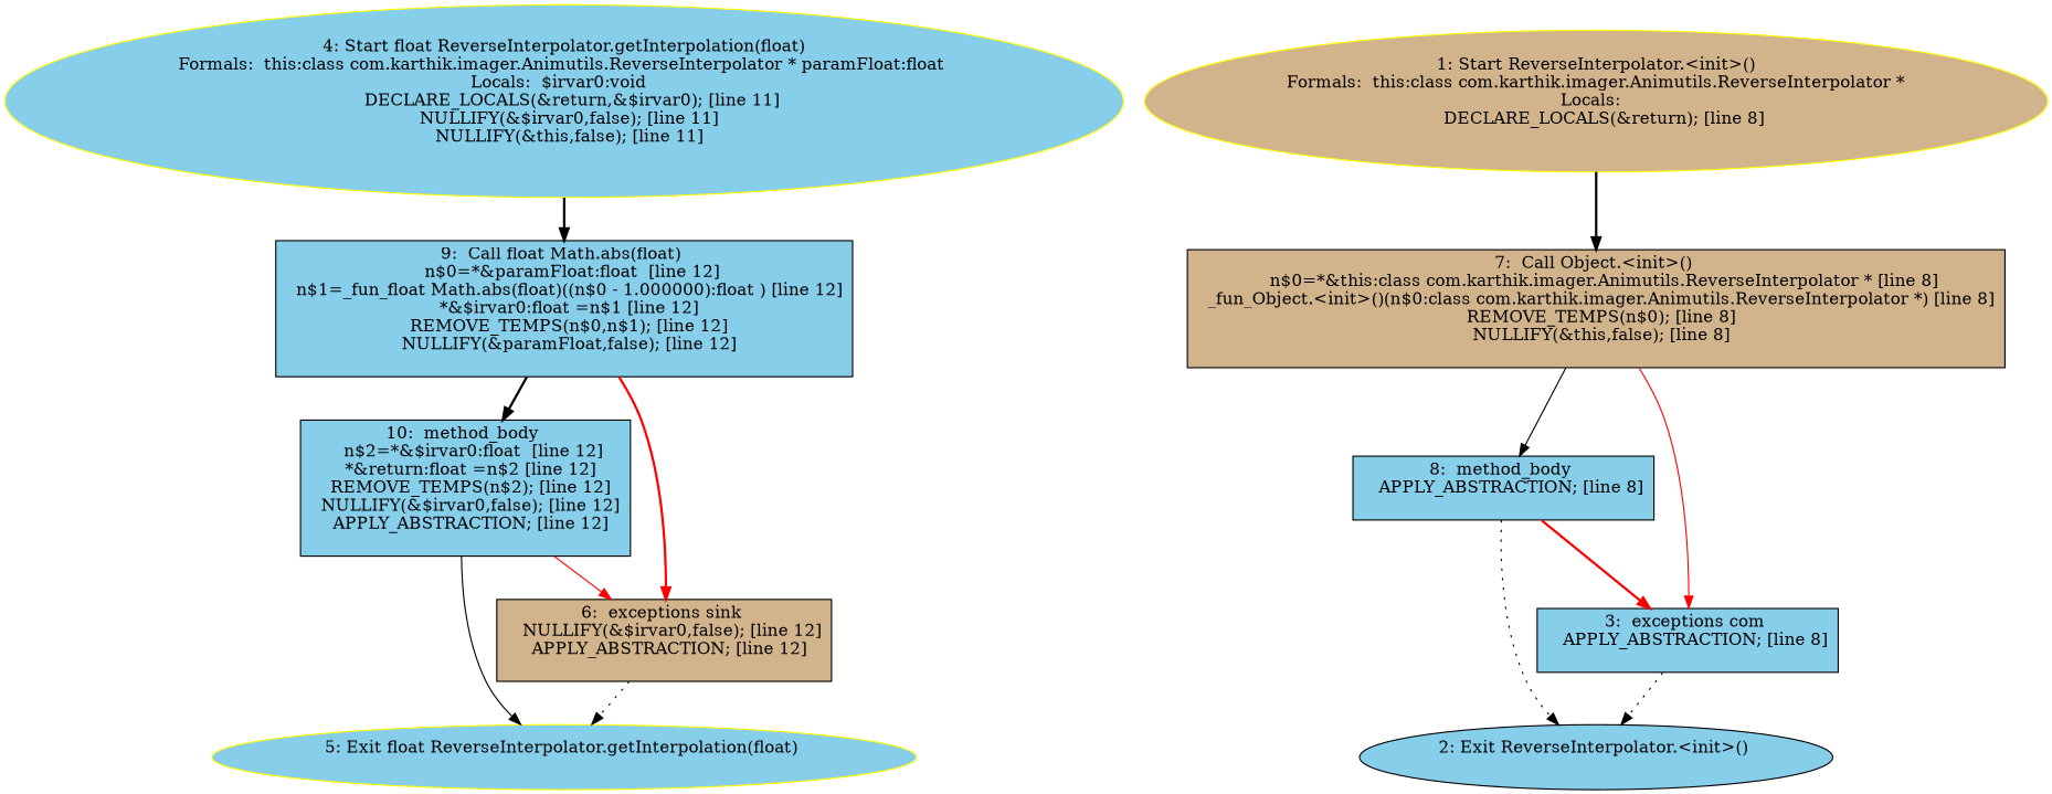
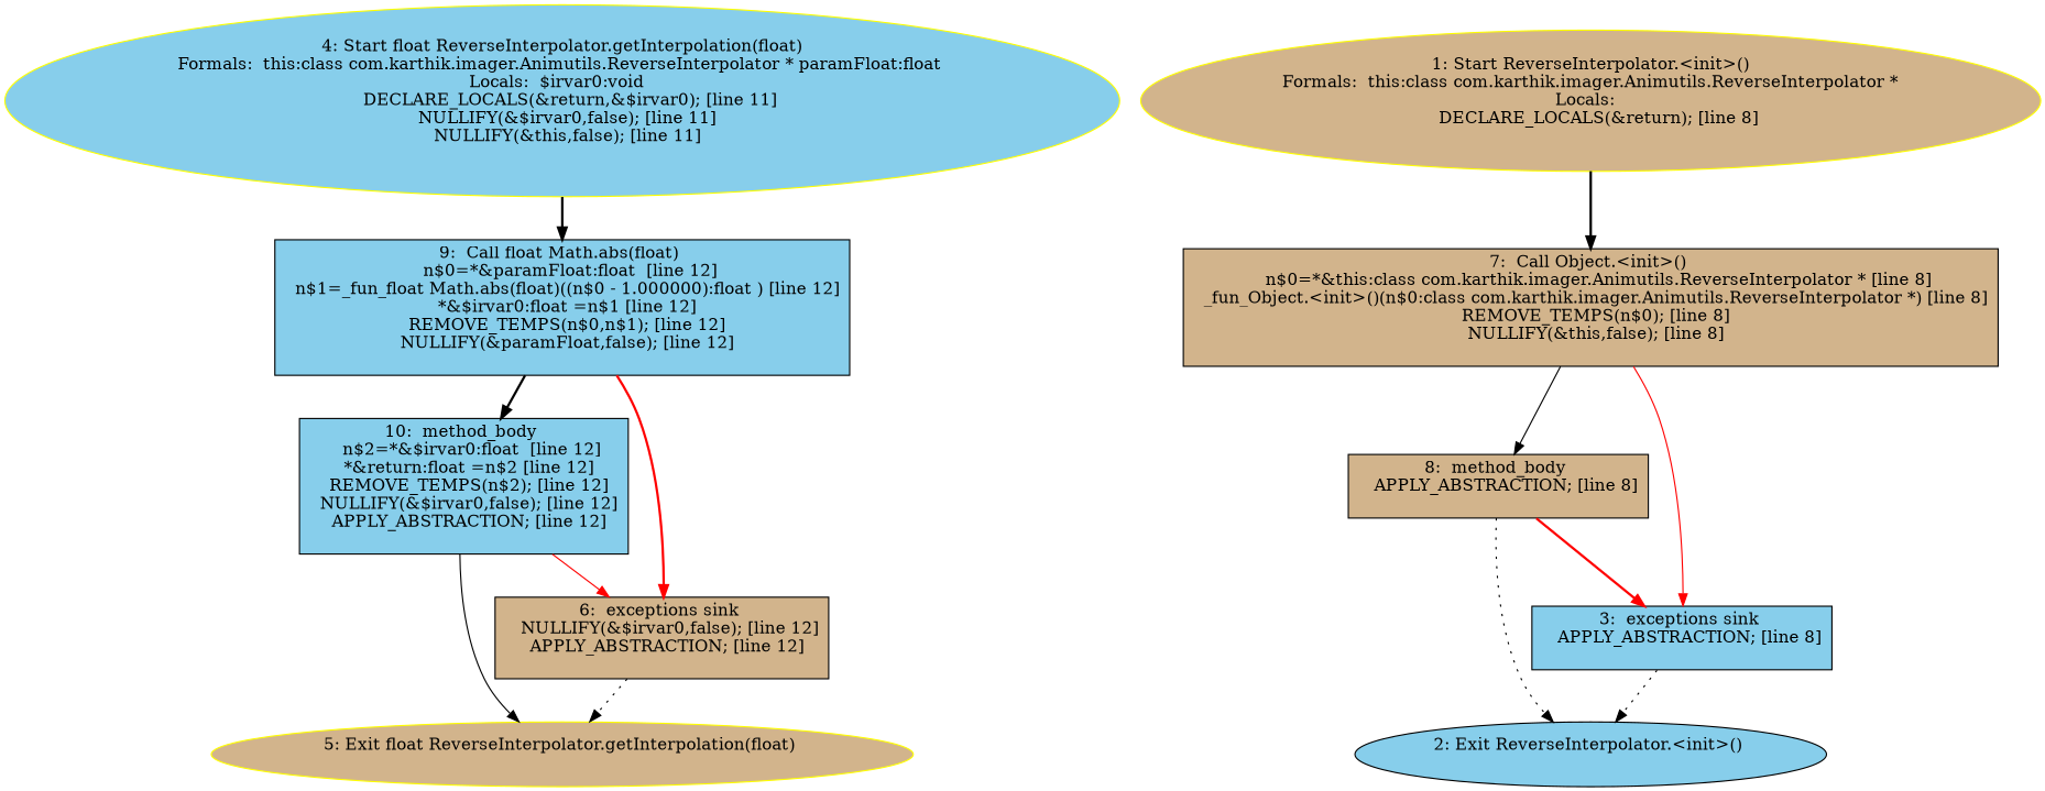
  digraph {
    node [fillcolor=skyblue shape=box style=filled]
    edge [style=bold]
    n1 [label="10:  method_body \n   n$2=*&$irvar0:float  [line 12]\n  *&return:float =n$2 [line 12]\n  REMOVE_TEMPS(n$2); [line 12]\n  NULLIFY(&$irvar0,false); [line 12]\n  APPLY_ABSTRACTION; [line 12]\n "]
-   n2 [color=yellow label="5: Exit float ReverseInterpolator.getInterpolation(float) \n  " shape=""]
+   n2 [color=yellow fillcolor=tan label="5: Exit float ReverseInterpolator.getInterpolation(float) \n  " shape=""]
    n3 [fillcolor=tan label="6:  exceptions sink \n   NULLIFY(&$irvar0,false); [line 12]\n  APPLY_ABSTRACTION; [line 12]\n "]
    n4 [label="9:  Call float Math.abs(float) \n   n$0=*&paramFloat:float  [line 12]\n  n$1=_fun_float Math.abs(float)((n$0 - 1.000000):float ) [line 12]\n  *&$irvar0:float =n$1 [line 12]\n  REMOVE_TEMPS(n$0,n$1); [line 12]\n  NULLIFY(&paramFloat,false); [line 12]\n "]
-   n5 [label="8:  method_body \n   APPLY_ABSTRACTION; [line 8]\n "]
+   n5 [fillcolor=tan label="8:  method_body \n   APPLY_ABSTRACTION; [line 8]\n "]
    n6 [color=black label="2: Exit ReverseInterpolator.<init>() \n  " shape=""]
-   n7 [label="3:  exceptions com \n   APPLY_ABSTRACTION; [line 8]\n "]
+   n7 [label="3:  exceptions sink \n   APPLY_ABSTRACTION; [line 8]\n "]
    n8 [fillcolor=tan label="7:  Call Object.<init>() \n   n$0=*&this:class com.karthik.imager.Animutils.ReverseInterpolator * [line 8]\n  _fun_Object.<init>()(n$0:class com.karthik.imager.Animutils.ReverseInterpolator *) [line 8]\n  REMOVE_TEMPS(n$0); [line 8]\n  NULLIFY(&this,false); [line 8]\n "]
    n9 [color=yellow label="4: Start float ReverseInterpolator.getInterpolation(float)\nFormals:  this:class com.karthik.imager.Animutils.ReverseInterpolator * paramFloat:float \nLocals:  $irvar0:void  \n   DECLARE_LOCALS(&return,&$irvar0); [line 11]\n  NULLIFY(&$irvar0,false); [line 11]\n  NULLIFY(&this,false); [line 11]\n " shape=""]
    n10 [color=yellow fillcolor=tan label="1: Start ReverseInterpolator.<init>()\nFormals:  this:class com.karthik.imager.Animutils.ReverseInterpolator *\nLocals:  \n   DECLARE_LOCALS(&return); [line 8]\n " shape=""]
    n1 -> n2 [style=solid]
    n1 -> n3 [color=red style=solid]
    n3 -> n2 [style=dotted]
    n4 -> n1
    n4 -> n3 [color=red]
    n5 -> n6 [style=dotted]
    n5 -> n7 [color=red]
    n7 -> n6 [style=dotted]
    n8 -> n5 [style=solid]
    n8 -> n7 [color=red style=solid]
    n9 -> n4
    n10 -> n8
  }
